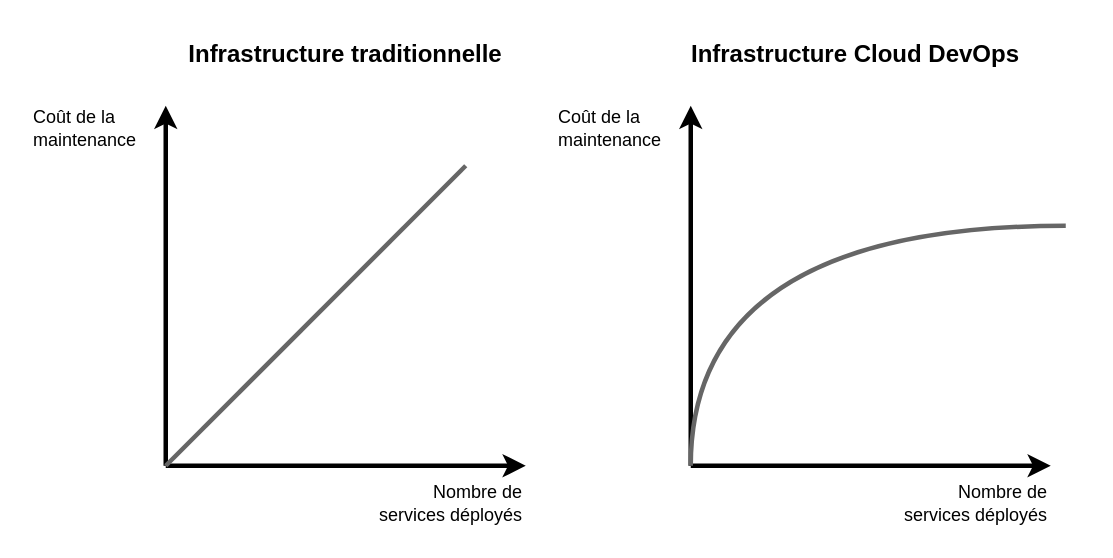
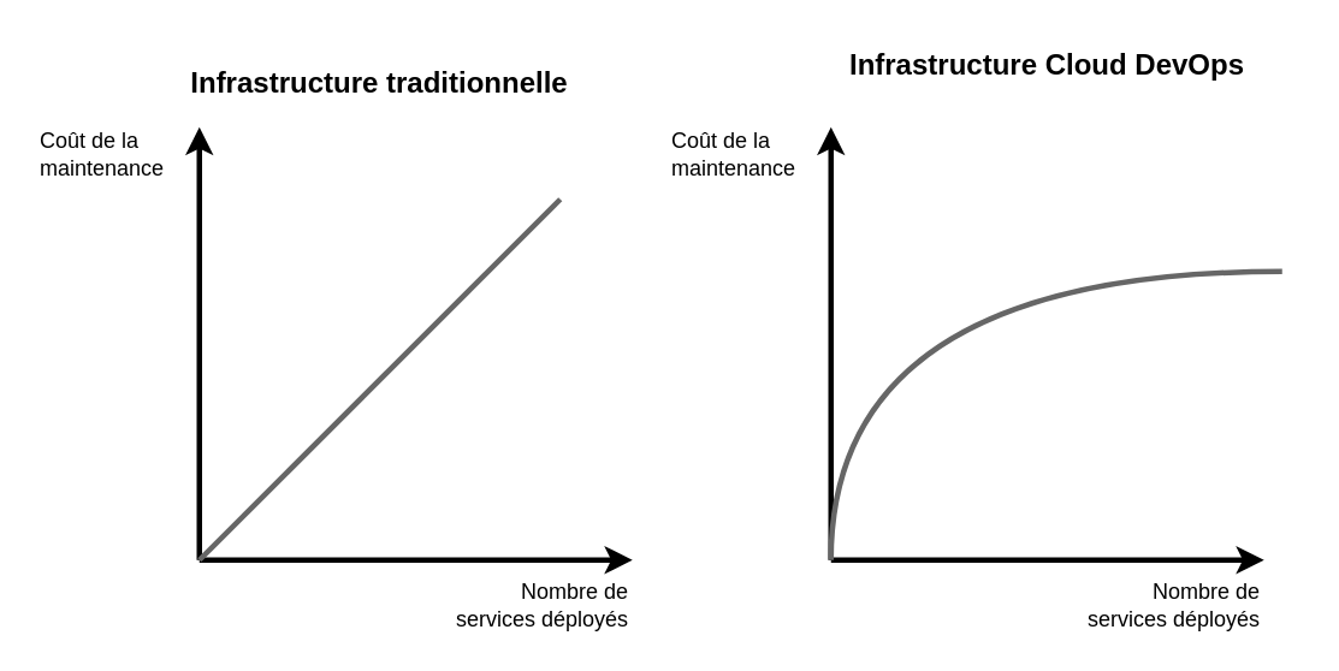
  <mxCell id="0" />
  <mxCell id="1" parent="0" />
  <mxCell id="2" value="" style="endArrow=classic;html=1;rounded=0;strokeWidth=3;" edge="1" parent="1"><mxGeometry width="50" height="50" relative="1" as="geometry"><mxPoint x="110" y="310" as="sourcePoint" /><mxPoint x="110" y="70" as="targetPoint" /></mxGeometry></mxCell>
  <mxCell id="3" value="" style="endArrow=classic;html=1;rounded=0;strokeWidth=3;" edge="1" parent="1"><mxGeometry width="50" height="50" relative="1" as="geometry"><mxPoint x="110" y="310" as="sourcePoint" /><mxPoint x="350" y="310" as="targetPoint" /></mxGeometry></mxCell>
  <mxCell id="4" value="Coût de la maintenance" style="text;html=1;strokeColor=none;fillColor=none;align=left;verticalAlign=middle;whiteSpace=wrap;rounded=0;" vertex="1" parent="1"><mxGeometry x="20" y="70" width="80" height="30" as="geometry" /></mxCell>
  <mxCell id="5" value="Nombre de services déployés" style="text;html=1;strokeColor=none;fillColor=none;align=right;verticalAlign=middle;whiteSpace=wrap;rounded=0;" vertex="1" parent="1"><mxGeometry x="250" y="320" width="100" height="30" as="geometry" /></mxCell>
  <mxCell id="6" value="" style="endArrow=none;html=1;rounded=0;strokeWidth=3;fillColor=#f5f5f5;strokeColor=#666666;" edge="1" parent="1"><mxGeometry width="50" height="50" relative="1" as="geometry"><mxPoint x="110" y="310" as="sourcePoint" /><mxPoint x="310" y="110" as="targetPoint" /></mxGeometry></mxCell>
- <mxCell id="7" value="Infrastructure traditionnelle" style="text;html=1;strokeColor=none;fillColor=none;align=center;verticalAlign=middle;whiteSpace=wrap;rounded=0;fontSize=16;fontStyle=1" vertex="1" parent="1"><mxGeometry x="90" y="20" width="280" height="30" as="geometry" /></mxCell>
+ <mxCell id="7" value="Infrastructure traditionnelle" style="text;html=1;strokeColor=none;fillColor=none;align=center;verticalAlign=middle;whiteSpace=wrap;rounded=0;fontSize=16;fontStyle=1" vertex="1" parent="1"><mxGeometry x="70" y="30" width="280" height="30" as="geometry" /></mxCell>
  <mxCell id="8" value="" style="endArrow=classic;html=1;rounded=0;strokeWidth=3;" edge="1" parent="1"><mxGeometry width="50" height="50" relative="1" as="geometry"><mxPoint x="460" y="310" as="sourcePoint" /><mxPoint x="460" y="70" as="targetPoint" /></mxGeometry></mxCell>
  <mxCell id="9" value="" style="endArrow=classic;html=1;rounded=0;strokeWidth=3;" edge="1" parent="1"><mxGeometry width="50" height="50" relative="1" as="geometry"><mxPoint x="460" y="310" as="sourcePoint" /><mxPoint x="700" y="310" as="targetPoint" /></mxGeometry></mxCell>
  <mxCell id="10" value="Coût de la maintenance" style="text;html=1;strokeColor=none;fillColor=none;align=left;verticalAlign=middle;whiteSpace=wrap;rounded=0;" vertex="1" parent="1"><mxGeometry x="370" y="70" width="80" height="30" as="geometry" /></mxCell>
  <mxCell id="11" value="Nombre de services déployés" style="text;html=1;strokeColor=none;fillColor=none;align=right;verticalAlign=middle;whiteSpace=wrap;rounded=0;" vertex="1" parent="1"><mxGeometry x="600" y="320" width="100" height="30" as="geometry" /></mxCell>
  <mxCell id="12" value="" style="endArrow=none;html=1;rounded=0;strokeWidth=3;fillColor=#f5f5f5;strokeColor=#666666;edgeStyle=orthogonalEdgeStyle;curved=1;" edge="1" parent="1"><mxGeometry width="50" height="50" relative="1" as="geometry"><mxPoint x="460" y="310" as="sourcePoint" /><mxPoint x="710" y="150" as="targetPoint" /><Array as="points"><mxPoint x="460" y="150" /></Array></mxGeometry></mxCell>
- <mxCell id="13" value="Infrastructure Cloud DevOps" style="text;html=1;strokeColor=none;fillColor=none;align=center;verticalAlign=middle;whiteSpace=wrap;rounded=0;fontSize=16;fontStyle=1" vertex="1" parent="1"><mxGeometry x="430" y="20" width="280" height="30" as="geometry" /></mxCell>
+ <mxCell id="13" value="Infrastructure Cloud DevOps" style="text;html=1;strokeColor=none;fillColor=none;align=center;verticalAlign=middle;whiteSpace=wrap;rounded=0;fontSize=16;fontStyle=1" vertex="1" parent="1"><mxGeometry x="440" y="20" width="280" height="30" as="geometry" /></mxCell>
